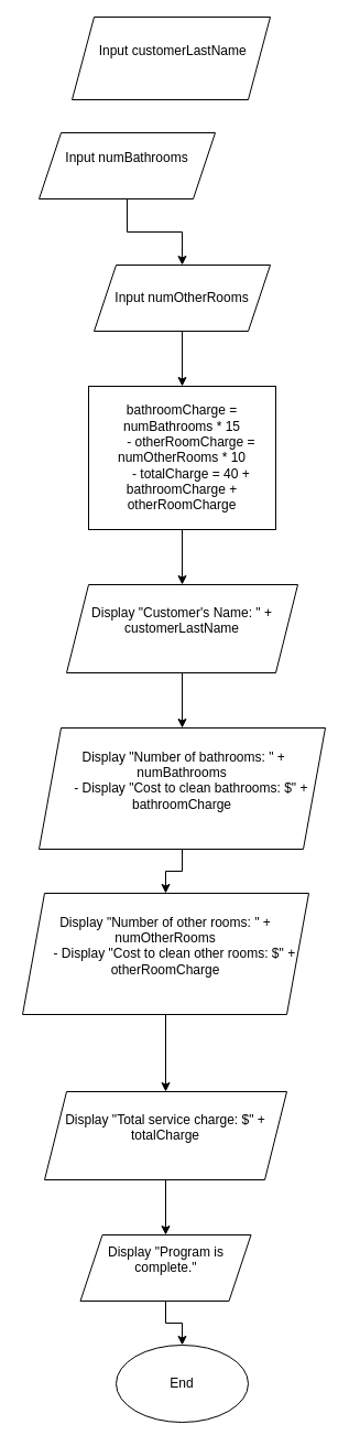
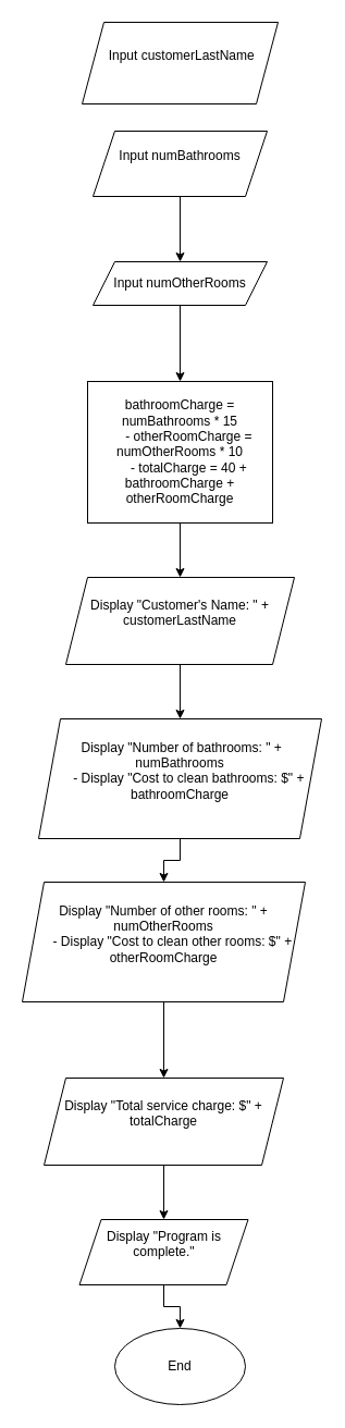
  <mxCell id="0" />
  <mxCell id="1" parent="0" />
- <mxCell id="2" value="&lt;div&gt;&amp;nbsp;Input customerLastName&lt;/div&gt;&lt;div&gt;&lt;br&gt;&lt;/div&gt;" style="shape=parallelogram;perimeter=parallelogramPerimeter;whiteSpace=wrap;html=1;fixedSize=1;" vertex="1" parent="1"><mxGeometry x="65" y="15" width="180" height="75" as="geometry" /></mxCell>
+ <mxCell id="2" value="&lt;div&gt;&amp;nbsp;Input customerLastName&lt;/div&gt;&lt;div&gt;&lt;br&gt;&lt;/div&gt;" style="shape=parallelogram;perimeter=parallelogramPerimeter;whiteSpace=wrap;html=1;fixedSize=1;" vertex="1" parent="1"><mxGeometry x="75" y="20" width="180" height="75" as="geometry" /></mxCell>
  <mxCell id="3" value="" style="edgeStyle=orthogonalEdgeStyle;rounded=0;orthogonalLoop=1;jettySize=auto;html=1;" edge="1" parent="1" source="4" target="6"><mxGeometry relative="1" as="geometry" /></mxCell>
- <mxCell id="4" value="&lt;div&gt;Input numBathrooms&lt;/div&gt;&lt;div&gt;&lt;br&gt;&lt;/div&gt;" style="shape=parallelogram;perimeter=parallelogramPerimeter;whiteSpace=wrap;html=1;fixedSize=1;" vertex="1" parent="1"><mxGeometry x="35" y="120" width="160" height="60" as="geometry" /></mxCell>
+ <mxCell id="4" value="&lt;div&gt;Input numBathrooms&lt;/div&gt;&lt;div&gt;&lt;br&gt;&lt;/div&gt;" style="shape=parallelogram;perimeter=parallelogramPerimeter;whiteSpace=wrap;html=1;fixedSize=1;" vertex="1" parent="1"><mxGeometry x="85" y="120" width="160" height="60" as="geometry" /></mxCell>
  <mxCell id="5" value="" style="edgeStyle=orthogonalEdgeStyle;rounded=0;orthogonalLoop=1;jettySize=auto;html=1;" edge="1" parent="1" source="6" target="8"><mxGeometry relative="1" as="geometry" /></mxCell>
- <mxCell id="6" value="Input numOtherRooms" style="shape=parallelogram;perimeter=parallelogramPerimeter;whiteSpace=wrap;html=1;fixedSize=1;" vertex="1" parent="1"><mxGeometry x="85" y="240" width="160" height="60" as="geometry" /></mxCell>
+ <mxCell id="6" value="Input numOtherRooms" style="shape=parallelogram;perimeter=parallelogramPerimeter;whiteSpace=wrap;html=1;fixedSize=1;" vertex="1" parent="1"><mxGeometry x="85" y="240" width="160" height="40" as="geometry" /></mxCell>
  <mxCell id="7" value="" style="edgeStyle=orthogonalEdgeStyle;rounded=0;orthogonalLoop=1;jettySize=auto;html=1;" edge="1" parent="1" source="8" target="10"><mxGeometry relative="1" as="geometry" /></mxCell>
  <mxCell id="8" value="&lt;div&gt;bathroomCharge = numBathrooms * 15&lt;/div&gt;&lt;div&gt;&amp;nbsp; &amp;nbsp; &amp;nbsp;- otherRoomCharge = numOtherRooms * 10&lt;/div&gt;&lt;div&gt;&amp;nbsp; &amp;nbsp; &amp;nbsp;- totalCharge = 40 + bathroomCharge + otherRoomCharge&lt;/div&gt;" style="whiteSpace=wrap;html=1;" vertex="1" parent="1"><mxGeometry x="80" y="350" width="170" height="130" as="geometry" /></mxCell>
  <mxCell id="9" value="" style="edgeStyle=orthogonalEdgeStyle;rounded=0;orthogonalLoop=1;jettySize=auto;html=1;" edge="1" parent="1" source="10" target="12"><mxGeometry relative="1" as="geometry" /></mxCell>
  <mxCell id="10" value="&lt;div&gt;&lt;div&gt;Display &quot;Customer's Name: &quot; + customerLastName&lt;/div&gt;&lt;/div&gt;&lt;div&gt;&lt;br&gt;&lt;/div&gt;" style="shape=parallelogram;perimeter=parallelogramPerimeter;whiteSpace=wrap;html=1;fixedSize=1;" vertex="1" parent="1"><mxGeometry x="60" y="530" width="210" height="80" as="geometry" /></mxCell>
  <mxCell id="11" value="" style="edgeStyle=orthogonalEdgeStyle;rounded=0;orthogonalLoop=1;jettySize=auto;html=1;" edge="1" parent="1" source="12" target="14"><mxGeometry relative="1" as="geometry" /></mxCell>
  <mxCell id="12" value="&lt;div&gt;&amp;nbsp;Display &quot;Number of bathrooms: &quot; + numBathrooms&lt;/div&gt;&lt;div&gt;&amp;nbsp; &amp;nbsp; &amp;nbsp;- Display &quot;Cost to clean bathrooms: $&quot; + bathroomCharge&lt;/div&gt;&lt;div&gt;&lt;br&gt;&lt;/div&gt;" style="shape=parallelogram;perimeter=parallelogramPerimeter;whiteSpace=wrap;html=1;fixedSize=1;" vertex="1" parent="1"><mxGeometry x="35" y="660" width="260" height="110" as="geometry" /></mxCell>
  <mxCell id="13" value="" style="edgeStyle=orthogonalEdgeStyle;rounded=0;orthogonalLoop=1;jettySize=auto;html=1;" edge="1" parent="1" source="14" target="16"><mxGeometry relative="1" as="geometry" /></mxCell>
  <mxCell id="14" value="&lt;div&gt;Display &quot;Number of other rooms: &quot; + numOtherRooms&lt;/div&gt;&lt;div&gt;&amp;nbsp; &amp;nbsp; &amp;nbsp;- Display &quot;Cost to clean other rooms: $&quot; + otherRoomCharge&lt;/div&gt;&lt;div&gt;&lt;br&gt;&lt;/div&gt;" style="shape=parallelogram;perimeter=parallelogramPerimeter;whiteSpace=wrap;html=1;fixedSize=1;" vertex="1" parent="1"><mxGeometry x="20" y="810" width="260" height="110" as="geometry" /></mxCell>
  <mxCell id="15" value="" style="edgeStyle=orthogonalEdgeStyle;rounded=0;orthogonalLoop=1;jettySize=auto;html=1;" edge="1" parent="1" source="16" target="18"><mxGeometry relative="1" as="geometry" /></mxCell>
  <mxCell id="16" value="&lt;div&gt;&lt;div&gt;Display &quot;Total service charge: $&quot; + totalCharge&lt;/div&gt;&lt;div&gt;&lt;br&gt;&lt;/div&gt;&lt;/div&gt;" style="shape=parallelogram;perimeter=parallelogramPerimeter;whiteSpace=wrap;html=1;fixedSize=1;" vertex="1" parent="1"><mxGeometry x="40" y="990" width="220" height="80" as="geometry" /></mxCell>
  <mxCell id="17" value="" style="edgeStyle=orthogonalEdgeStyle;rounded=0;orthogonalLoop=1;jettySize=auto;html=1;" edge="1" parent="1" source="18" target="19"><mxGeometry relative="1" as="geometry" /></mxCell>
  <mxCell id="18" value="&lt;div&gt;Display &quot;Program is complete.&quot;&lt;/div&gt;&lt;div&gt;&lt;br&gt;&lt;/div&gt;" style="shape=parallelogram;perimeter=parallelogramPerimeter;whiteSpace=wrap;html=1;fixedSize=1;" vertex="1" parent="1"><mxGeometry x="72.5" y="1120" width="155" height="60" as="geometry" /></mxCell>
  <mxCell id="19" value="End" style="ellipse;whiteSpace=wrap;html=1;" vertex="1" parent="1"><mxGeometry x="105" y="1220" width="120" height="70" as="geometry" /></mxCell>
